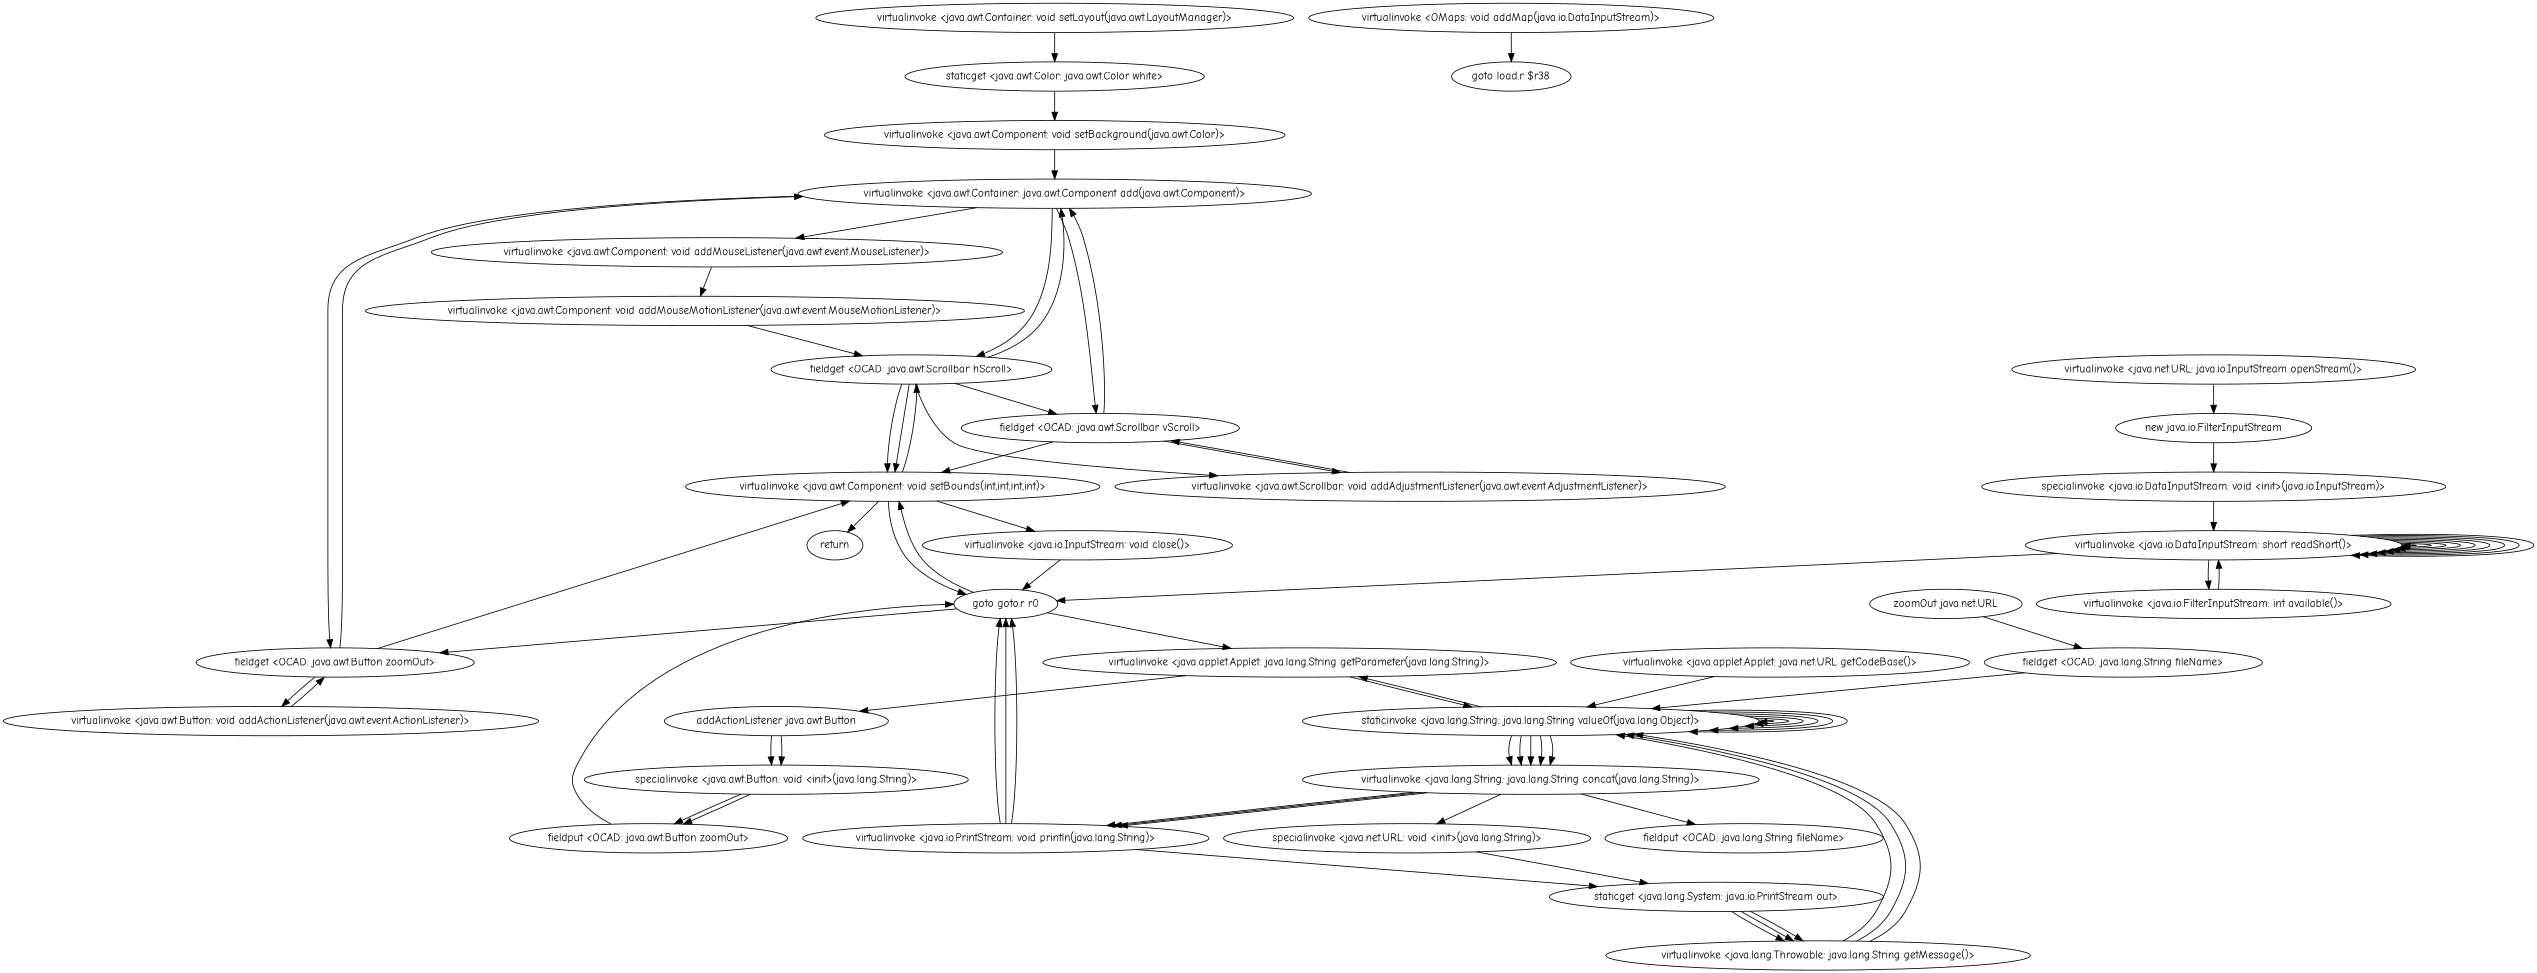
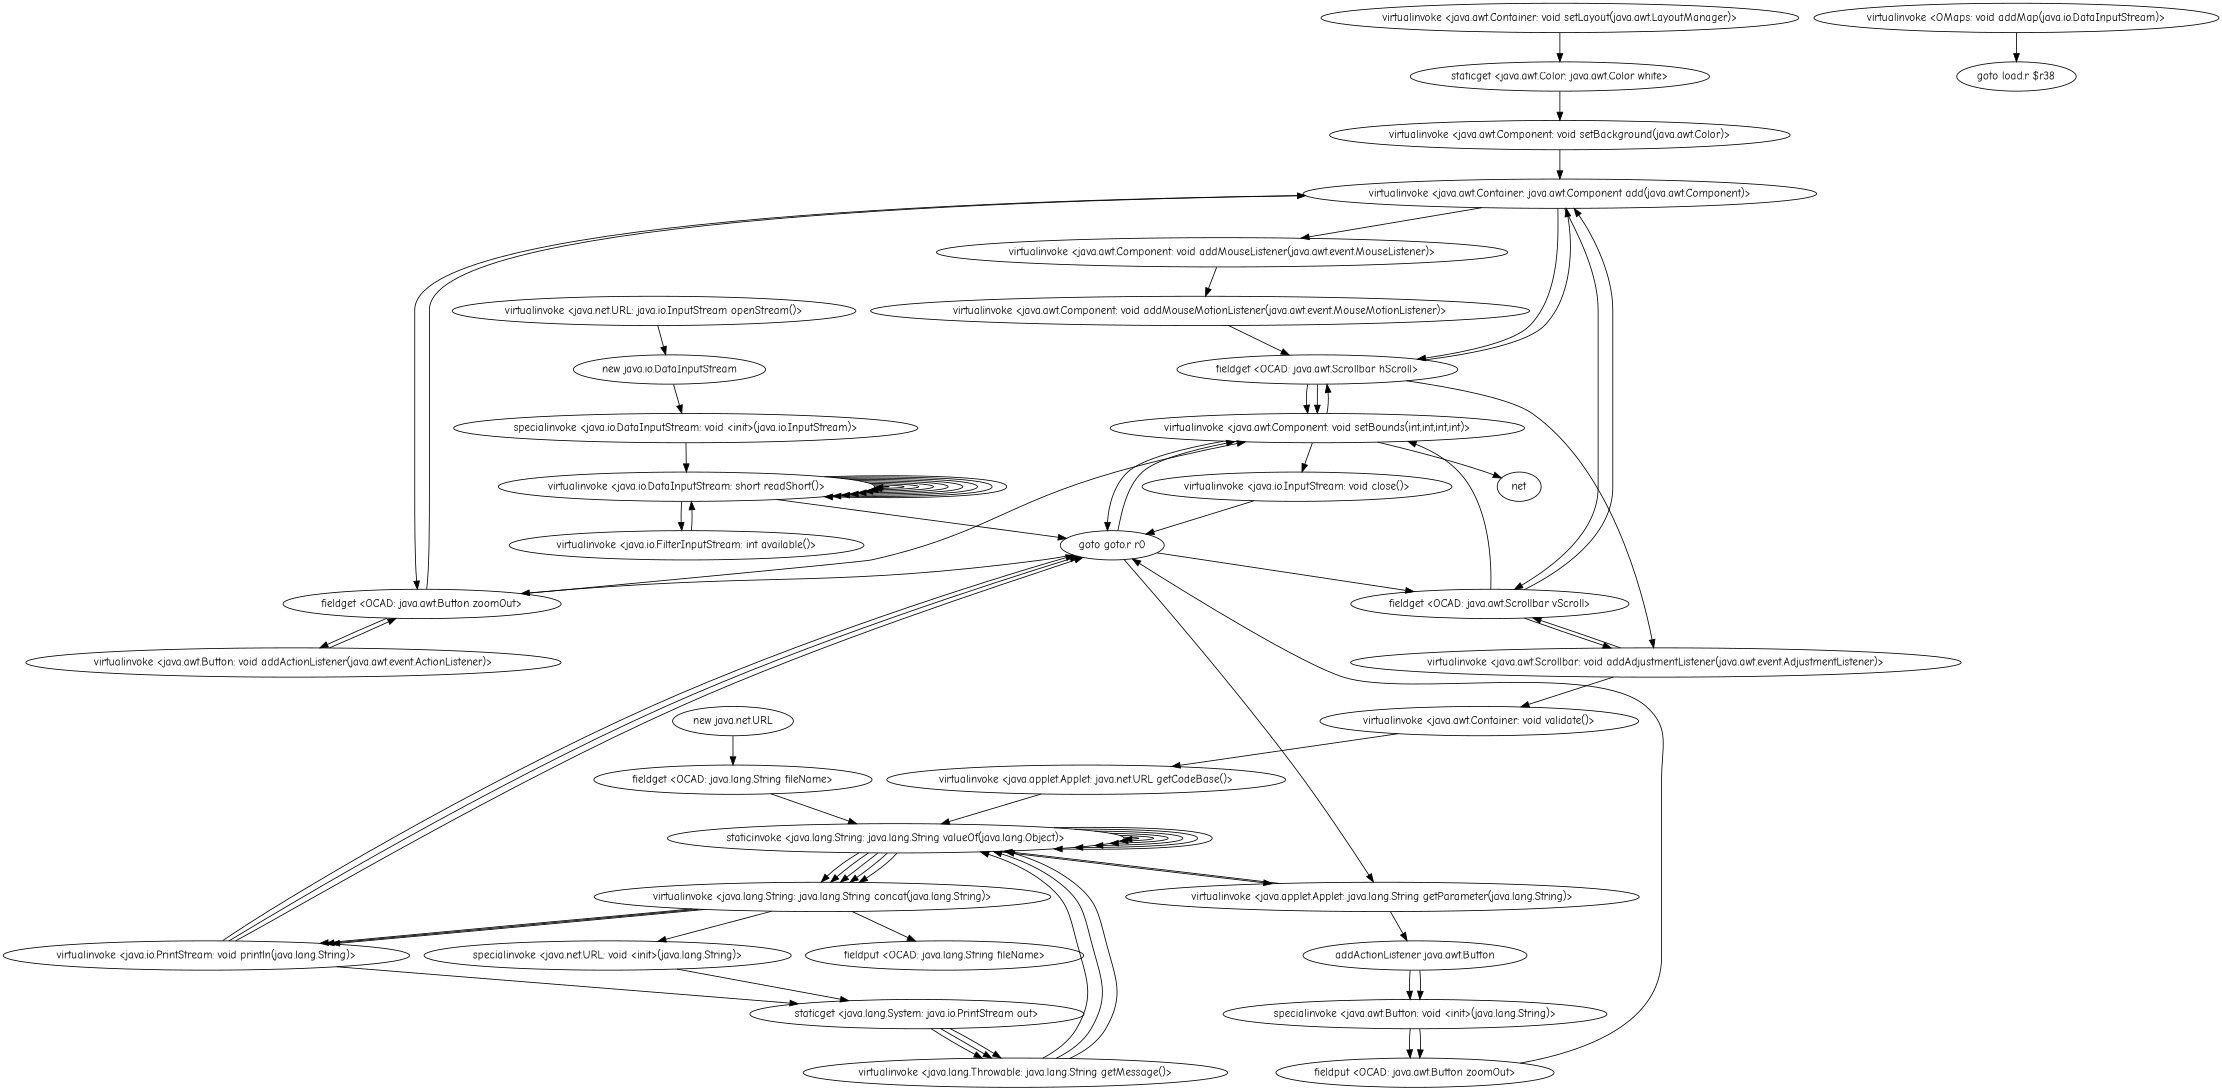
  digraph {
    fontname="Comic Neue"
    node [fontname="Comic Neue"]
    edge [fontname="Comic Neue"]
    "virtualinvoke <java.awt.Container: void setLayout(java.awt.LayoutManager)>"
    "staticget <java.awt.Color: java.awt.Color white>"
    "virtualinvoke <java.awt.Component: void setBackground(java.awt.Color)>"
    "virtualinvoke <java.awt.Container: java.awt.Component add(java.awt.Component)>"
    "virtualinvoke <java.awt.Component: void addMouseListener(java.awt.event.MouseListener)>"
    "fieldget <OCAD: java.awt.Scrollbar hScroll>"
    "fieldget <OCAD: java.awt.Scrollbar vScroll>"
    "fieldget <OCAD: java.awt.Button zoomOut>"
    "virtualinvoke <java.awt.Component: void addMouseMotionListener(java.awt.event.MouseMotionListener)>"
    "virtualinvoke <java.awt.Scrollbar: void addAdjustmentListener(java.awt.event.AdjustmentListener)>"
    "virtualinvoke <java.awt.Component: void setBounds(int,int,int,int)>"
    "virtualinvoke <java.awt.Button: void addActionListener(java.awt.event.ActionListener)>"
+   "virtualinvoke <java.awt.Container: void validate()>"
    n14 [label="goto goto.r r0"]
-   return
+   return [label=net]
    "virtualinvoke <java.io.InputStream: void close()>"
    "virtualinvoke <java.applet.Applet: java.net.URL getCodeBase()>"
    "staticinvoke <java.lang.String: java.lang.String valueOf(java.lang.Object)>"
    "virtualinvoke <java.applet.Applet: java.lang.String getParameter(java.lang.String)>"
    "virtualinvoke <java.lang.String: java.lang.String concat(java.lang.String)>"
    n21 [label="addActionListener java.awt.Button"]
    "fieldput <OCAD: java.lang.String fileName>"
    "specialinvoke <java.net.URL: void <init>(java.lang.String)>"
    "virtualinvoke <java.io.PrintStream: void println(java.lang.String)>"
    "specialinvoke <java.awt.Button: void <init>(java.lang.String)>"
    "staticget <java.lang.System: java.io.PrintStream out>"
-   "new java.net.URL" [label="zoomOut java.net.URL"]
+   "new java.net.URL"
    "fieldget <OCAD: java.lang.String fileName>"
    "virtualinvoke <java.lang.Throwable: java.lang.String getMessage()>"
    "fieldput <OCAD: java.awt.Button zoomOut>"
    "virtualinvoke <java.net.URL: java.io.InputStream openStream()>"
-   "new java.io.DataInputStream" [label="new java.io.FilterInputStream"]
+   "new java.io.DataInputStream"
    "specialinvoke <java.io.DataInputStream: void <init>(java.io.InputStream)>"
    "virtualinvoke <java.io.DataInputStream: short readShort()>"
    "virtualinvoke <java.io.FilterInputStream: int available()>"
    "virtualinvoke <OMaps: void addMap(java.io.DataInputStream)>"
    "goto load.r $r38"
    "virtualinvoke <java.awt.Container: void setLayout(java.awt.LayoutManager)>" -> "staticget <java.awt.Color: java.awt.Color white>"
    "staticget <java.awt.Color: java.awt.Color white>" -> "virtualinvoke <java.awt.Component: void setBackground(java.awt.Color)>"
    "virtualinvoke <java.awt.Component: void setBackground(java.awt.Color)>" -> "virtualinvoke <java.awt.Container: java.awt.Component add(java.awt.Component)>"
    "virtualinvoke <java.awt.Container: java.awt.Component add(java.awt.Component)>" -> "virtualinvoke <java.awt.Component: void addMouseListener(java.awt.event.MouseListener)>"
    "virtualinvoke <java.awt.Container: java.awt.Component add(java.awt.Component)>" -> "fieldget <OCAD: java.awt.Scrollbar hScroll>"
    "virtualinvoke <java.awt.Container: java.awt.Component add(java.awt.Component)>" -> "fieldget <OCAD: java.awt.Scrollbar vScroll>"
    "virtualinvoke <java.awt.Container: java.awt.Component add(java.awt.Component)>" -> "fieldget <OCAD: java.awt.Button zoomOut>"
    "virtualinvoke <java.awt.Component: void addMouseListener(java.awt.event.MouseListener)>" -> "virtualinvoke <java.awt.Component: void addMouseMotionListener(java.awt.event.MouseMotionListener)>"
    "fieldget <OCAD: java.awt.Scrollbar hScroll>" -> "virtualinvoke <java.awt.Container: java.awt.Component add(java.awt.Component)>"
    "fieldget <OCAD: java.awt.Scrollbar hScroll>" -> "virtualinvoke <java.awt.Scrollbar: void addAdjustmentListener(java.awt.event.AdjustmentListener)>"
    "fieldget <OCAD: java.awt.Scrollbar hScroll>" -> "virtualinvoke <java.awt.Component: void setBounds(int,int,int,int)>"
    "fieldget <OCAD: java.awt.Scrollbar hScroll>" -> "virtualinvoke <java.awt.Component: void setBounds(int,int,int,int)>"
    "fieldget <OCAD: java.awt.Scrollbar vScroll>" -> "virtualinvoke <java.awt.Container: java.awt.Component add(java.awt.Component)>"
    "fieldget <OCAD: java.awt.Scrollbar vScroll>" -> "virtualinvoke <java.awt.Scrollbar: void addAdjustmentListener(java.awt.event.AdjustmentListener)>"
    "fieldget <OCAD: java.awt.Scrollbar vScroll>" -> "virtualinvoke <java.awt.Component: void setBounds(int,int,int,int)>"
    "fieldget <OCAD: java.awt.Button zoomOut>" -> "virtualinvoke <java.awt.Container: java.awt.Component add(java.awt.Component)>"
    "fieldget <OCAD: java.awt.Button zoomOut>" -> "virtualinvoke <java.awt.Component: void setBounds(int,int,int,int)>"
    "fieldget <OCAD: java.awt.Button zoomOut>" -> "virtualinvoke <java.awt.Button: void addActionListener(java.awt.event.ActionListener)>"
    "virtualinvoke <java.awt.Component: void addMouseMotionListener(java.awt.event.MouseMotionListener)>" -> "fieldget <OCAD: java.awt.Scrollbar hScroll>"
    "virtualinvoke <java.awt.Scrollbar: void addAdjustmentListener(java.awt.event.AdjustmentListener)>" -> "fieldget <OCAD: java.awt.Scrollbar vScroll>"
+   "virtualinvoke <java.awt.Scrollbar: void addAdjustmentListener(java.awt.event.AdjustmentListener)>" -> "virtualinvoke <java.awt.Container: void validate()>"
    "virtualinvoke <java.awt.Component: void setBounds(int,int,int,int)>" -> "fieldget <OCAD: java.awt.Scrollbar hScroll>"
    "virtualinvoke <java.awt.Component: void setBounds(int,int,int,int)>" -> n14
    "virtualinvoke <java.awt.Component: void setBounds(int,int,int,int)>" -> return
    "virtualinvoke <java.awt.Component: void setBounds(int,int,int,int)>" -> "virtualinvoke <java.io.InputStream: void close()>"
    "virtualinvoke <java.awt.Button: void addActionListener(java.awt.event.ActionListener)>" -> "fieldget <OCAD: java.awt.Button zoomOut>"
-   "fieldget <OCAD: java.awt.Scrollbar hScroll>" -> "fieldget <OCAD: java.awt.Scrollbar vScroll>"
+   "virtualinvoke <java.awt.Container: void validate()>" -> "virtualinvoke <java.applet.Applet: java.net.URL getCodeBase()>"
+   n14 -> "fieldget <OCAD: java.awt.Scrollbar vScroll>"
    n14 -> "fieldget <OCAD: java.awt.Button zoomOut>"
    n14 -> "virtualinvoke <java.awt.Component: void setBounds(int,int,int,int)>"
    n14 -> "virtualinvoke <java.applet.Applet: java.lang.String getParameter(java.lang.String)>"
    "virtualinvoke <java.io.InputStream: void close()>" -> n14
    "virtualinvoke <java.applet.Applet: java.net.URL getCodeBase()>" -> "staticinvoke <java.lang.String: java.lang.String valueOf(java.lang.Object)>"
    "staticinvoke <java.lang.String: java.lang.String valueOf(java.lang.Object)>" -> "staticinvoke <java.lang.String: java.lang.String valueOf(java.lang.Object)>"
    "staticinvoke <java.lang.String: java.lang.String valueOf(java.lang.Object)>" -> "staticinvoke <java.lang.String: java.lang.String valueOf(java.lang.Object)>"
    "staticinvoke <java.lang.String: java.lang.String valueOf(java.lang.Object)>" -> "staticinvoke <java.lang.String: java.lang.String valueOf(java.lang.Object)>"
    "staticinvoke <java.lang.String: java.lang.String valueOf(java.lang.Object)>" -> "staticinvoke <java.lang.String: java.lang.String valueOf(java.lang.Object)>"
    "staticinvoke <java.lang.String: java.lang.String valueOf(java.lang.Object)>" -> "staticinvoke <java.lang.String: java.lang.String valueOf(java.lang.Object)>"
    "staticinvoke <java.lang.String: java.lang.String valueOf(java.lang.Object)>" -> "staticinvoke <java.lang.String: java.lang.String valueOf(java.lang.Object)>"
    "staticinvoke <java.lang.String: java.lang.String valueOf(java.lang.Object)>" -> "virtualinvoke <java.applet.Applet: java.lang.String getParameter(java.lang.String)>"
    "staticinvoke <java.lang.String: java.lang.String valueOf(java.lang.Object)>" -> "virtualinvoke <java.lang.String: java.lang.String concat(java.lang.String)>"
    "staticinvoke <java.lang.String: java.lang.String valueOf(java.lang.Object)>" -> "virtualinvoke <java.lang.String: java.lang.String concat(java.lang.String)>"
    "staticinvoke <java.lang.String: java.lang.String valueOf(java.lang.Object)>" -> "virtualinvoke <java.lang.String: java.lang.String concat(java.lang.String)>"
    "staticinvoke <java.lang.String: java.lang.String valueOf(java.lang.Object)>" -> "virtualinvoke <java.lang.String: java.lang.String concat(java.lang.String)>"
    "staticinvoke <java.lang.String: java.lang.String valueOf(java.lang.Object)>" -> "virtualinvoke <java.lang.String: java.lang.String concat(java.lang.String)>"
    "virtualinvoke <java.applet.Applet: java.lang.String getParameter(java.lang.String)>" -> "staticinvoke <java.lang.String: java.lang.String valueOf(java.lang.Object)>"
    "virtualinvoke <java.applet.Applet: java.lang.String getParameter(java.lang.String)>" -> n21
    "virtualinvoke <java.lang.String: java.lang.String concat(java.lang.String)>" -> "fieldput <OCAD: java.lang.String fileName>"
    "virtualinvoke <java.lang.String: java.lang.String concat(java.lang.String)>" -> "specialinvoke <java.net.URL: void <init>(java.lang.String)>"
    "virtualinvoke <java.lang.String: java.lang.String concat(java.lang.String)>" -> "virtualinvoke <java.io.PrintStream: void println(java.lang.String)>"
    "virtualinvoke <java.lang.String: java.lang.String concat(java.lang.String)>" -> "virtualinvoke <java.io.PrintStream: void println(java.lang.String)>"
    "virtualinvoke <java.lang.String: java.lang.String concat(java.lang.String)>" -> "virtualinvoke <java.io.PrintStream: void println(java.lang.String)>"
    n21 -> "specialinvoke <java.awt.Button: void <init>(java.lang.String)>"
    n21 -> "specialinvoke <java.awt.Button: void <init>(java.lang.String)>"
    "specialinvoke <java.net.URL: void <init>(java.lang.String)>" -> "staticget <java.lang.System: java.io.PrintStream out>"
    "virtualinvoke <java.io.PrintStream: void println(java.lang.String)>" -> n14
    "virtualinvoke <java.io.PrintStream: void println(java.lang.String)>" -> n14
    "virtualinvoke <java.io.PrintStream: void println(java.lang.String)>" -> n14
    "virtualinvoke <java.io.PrintStream: void println(java.lang.String)>" -> "staticget <java.lang.System: java.io.PrintStream out>"
    "specialinvoke <java.awt.Button: void <init>(java.lang.String)>" -> "fieldput <OCAD: java.awt.Button zoomOut>"
    "specialinvoke <java.awt.Button: void <init>(java.lang.String)>" -> "fieldput <OCAD: java.awt.Button zoomOut>"
    "staticget <java.lang.System: java.io.PrintStream out>" -> "virtualinvoke <java.lang.Throwable: java.lang.String getMessage()>"
    "staticget <java.lang.System: java.io.PrintStream out>" -> "virtualinvoke <java.lang.Throwable: java.lang.String getMessage()>"
    "staticget <java.lang.System: java.io.PrintStream out>" -> "virtualinvoke <java.lang.Throwable: java.lang.String getMessage()>"
    "new java.net.URL" -> "fieldget <OCAD: java.lang.String fileName>"
    "fieldget <OCAD: java.lang.String fileName>" -> "staticinvoke <java.lang.String: java.lang.String valueOf(java.lang.Object)>"
    "virtualinvoke <java.lang.Throwable: java.lang.String getMessage()>" -> "staticinvoke <java.lang.String: java.lang.String valueOf(java.lang.Object)>"
    "virtualinvoke <java.lang.Throwable: java.lang.String getMessage()>" -> "staticinvoke <java.lang.String: java.lang.String valueOf(java.lang.Object)>"
    "virtualinvoke <java.lang.Throwable: java.lang.String getMessage()>" -> "staticinvoke <java.lang.String: java.lang.String valueOf(java.lang.Object)>"
    "fieldput <OCAD: java.awt.Button zoomOut>" -> n14
    "virtualinvoke <java.net.URL: java.io.InputStream openStream()>" -> "new java.io.DataInputStream"
    "new java.io.DataInputStream" -> "specialinvoke <java.io.DataInputStream: void <init>(java.io.InputStream)>"
    "specialinvoke <java.io.DataInputStream: void <init>(java.io.InputStream)>" -> "virtualinvoke <java.io.DataInputStream: short readShort()>"
    "virtualinvoke <java.io.DataInputStream: short readShort()>" -> n14
    "virtualinvoke <java.io.DataInputStream: short readShort()>" -> "virtualinvoke <java.io.DataInputStream: short readShort()>"
    "virtualinvoke <java.io.DataInputStream: short readShort()>" -> "virtualinvoke <java.io.DataInputStream: short readShort()>"
    "virtualinvoke <java.io.DataInputStream: short readShort()>" -> "virtualinvoke <java.io.DataInputStream: short readShort()>"
    "virtualinvoke <java.io.DataInputStream: short readShort()>" -> "virtualinvoke <java.io.DataInputStream: short readShort()>"
    "virtualinvoke <java.io.DataInputStream: short readShort()>" -> "virtualinvoke <java.io.DataInputStream: short readShort()>"
    "virtualinvoke <java.io.DataInputStream: short readShort()>" -> "virtualinvoke <java.io.DataInputStream: short readShort()>"
    "virtualinvoke <java.io.DataInputStream: short readShort()>" -> "virtualinvoke <java.io.DataInputStream: short readShort()>"
    "virtualinvoke <java.io.DataInputStream: short readShort()>" -> "virtualinvoke <java.io.DataInputStream: short readShort()>"
    "virtualinvoke <java.io.DataInputStream: short readShort()>" -> "virtualinvoke <java.io.DataInputStream: short readShort()>"
    "virtualinvoke <java.io.DataInputStream: short readShort()>" -> "virtualinvoke <java.io.FilterInputStream: int available()>"
    "virtualinvoke <java.io.FilterInputStream: int available()>" -> "virtualinvoke <java.io.DataInputStream: short readShort()>"
    "virtualinvoke <OMaps: void addMap(java.io.DataInputStream)>" -> "goto load.r $r38"
  }
